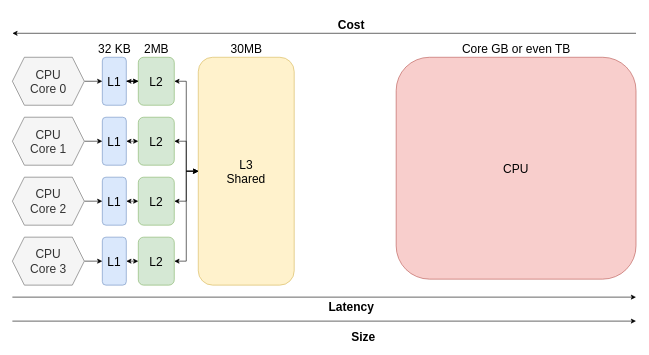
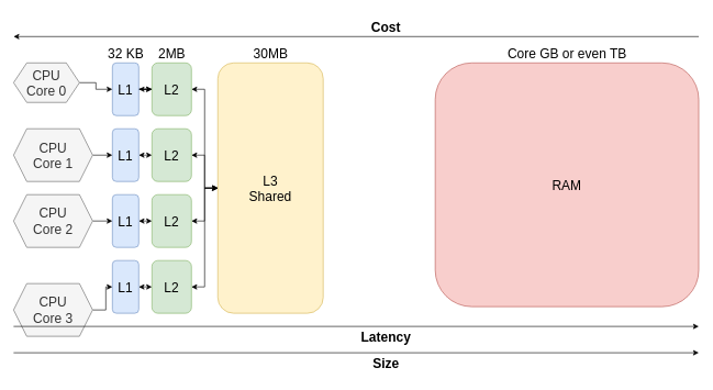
  <mxCell id="0" />
  <mxCell id="1" parent="0" />
  <mxCell id="2" style="edgeStyle=orthogonalEdgeStyle;rounded=0;orthogonalLoop=1;jettySize=auto;html=1;exitX=1;exitY=0.5;exitDx=0;exitDy=0;entryX=0;entryY=0.5;entryDx=0;entryDy=0;fontSize=20;" edge="1" parent="1" source="3" target="6"><mxGeometry relative="1" as="geometry" /></mxCell>
- <mxCell id="3" value="CPU&lt;br&gt;Core 0" style="shape=hexagon;perimeter=hexagonPerimeter2;whiteSpace=wrap;html=1;fixedSize=1;fillColor=#f5f5f5;fontColor=#333333;strokeColor=#666666;fontSize=20;" vertex="1" parent="1"><mxGeometry x="20" y="95" width="120" height="80" as="geometry" /></mxCell>
+ <mxCell id="3" value="CPU&lt;br&gt;Core 0" style="shape=hexagon;perimeter=hexagonPerimeter2;whiteSpace=wrap;html=1;fixedSize=1;fillColor=#f5f5f5;fontColor=#333333;strokeColor=#666666;fontSize=20;" vertex="1" parent="1"><mxGeometry x="20" y="95" width="100" height="60" as="geometry" /></mxCell>
  <mxCell id="4" style="edgeStyle=orthogonalEdgeStyle;rounded=0;orthogonalLoop=1;jettySize=auto;html=1;exitX=1;exitY=0.5;exitDx=0;exitDy=0;entryX=0;entryY=0.5;entryDx=0;entryDy=0;fontSize=20;" edge="1" parent="1" source="6" target="8"><mxGeometry relative="1" as="geometry" /></mxCell>
  <mxCell id="5" value="" style="edgeStyle=orthogonalEdgeStyle;rounded=0;orthogonalLoop=1;jettySize=auto;html=1;startArrow=classic;startFill=1;fontSize=20;" edge="1" parent="1" source="6" target="8"><mxGeometry relative="1" as="geometry" /></mxCell>
  <mxCell id="6" value="L1" style="rounded=1;whiteSpace=wrap;html=1;fillColor=#dae8fc;strokeColor=#6c8ebf;fontSize=20;" vertex="1" parent="1"><mxGeometry x="170" y="95" width="40" height="80" as="geometry" /></mxCell>
  <mxCell id="7" style="edgeStyle=orthogonalEdgeStyle;rounded=0;orthogonalLoop=1;jettySize=auto;html=1;exitX=1;exitY=0.5;exitDx=0;exitDy=0;entryX=0;entryY=0.5;entryDx=0;entryDy=0;startArrow=classic;startFill=1;fontSize=20;" edge="1" parent="1" source="8" target="9"><mxGeometry relative="1" as="geometry" /></mxCell>
  <mxCell id="8" value="L2" style="rounded=1;whiteSpace=wrap;html=1;fillColor=#d5e8d4;strokeColor=#82b366;fontSize=20;" vertex="1" parent="1"><mxGeometry x="230" y="95" width="60" height="80" as="geometry" /></mxCell>
  <mxCell id="9" value="L3&lt;br&gt;Shared" style="rounded=1;whiteSpace=wrap;html=1;fillColor=#fff2cc;strokeColor=#d6b656;fontSize=20;" vertex="1" parent="1"><mxGeometry x="330" y="95" width="160" height="380" as="geometry" /></mxCell>
  <mxCell id="10" style="edgeStyle=orthogonalEdgeStyle;rounded=0;orthogonalLoop=1;jettySize=auto;html=1;exitX=1;exitY=0.5;exitDx=0;exitDy=0;entryX=0;entryY=0.5;entryDx=0;entryDy=0;fontSize=20;" edge="1" parent="1" source="11" target="13"><mxGeometry relative="1" as="geometry" /></mxCell>
  <mxCell id="11" value="CPU&lt;br&gt;Core 1" style="shape=hexagon;perimeter=hexagonPerimeter2;whiteSpace=wrap;html=1;fixedSize=1;fillColor=#f5f5f5;fontColor=#333333;strokeColor=#666666;fontSize=20;" vertex="1" parent="1"><mxGeometry x="20" y="195" width="120" height="80" as="geometry" /></mxCell>
  <mxCell id="12" style="edgeStyle=orthogonalEdgeStyle;rounded=0;orthogonalLoop=1;jettySize=auto;html=1;exitX=1;exitY=0.5;exitDx=0;exitDy=0;entryX=0;entryY=0.5;entryDx=0;entryDy=0;startArrow=classic;startFill=1;fontSize=20;" edge="1" parent="1" source="13" target="15"><mxGeometry relative="1" as="geometry" /></mxCell>
  <mxCell id="13" value="L1" style="rounded=1;whiteSpace=wrap;html=1;fillColor=#dae8fc;strokeColor=#6c8ebf;fontSize=20;" vertex="1" parent="1"><mxGeometry x="170" y="195" width="40" height="80" as="geometry" /></mxCell>
  <mxCell id="14" style="edgeStyle=orthogonalEdgeStyle;rounded=0;orthogonalLoop=1;jettySize=auto;html=1;exitX=1;exitY=0.5;exitDx=0;exitDy=0;entryX=0;entryY=0.5;entryDx=0;entryDy=0;startArrow=classic;startFill=1;fontSize=20;" edge="1" parent="1" source="15" target="9"><mxGeometry relative="1" as="geometry" /></mxCell>
  <mxCell id="15" value="L2" style="rounded=1;whiteSpace=wrap;html=1;fillColor=#d5e8d4;strokeColor=#82b366;fontSize=20;" vertex="1" parent="1"><mxGeometry x="230" y="195" width="60" height="80" as="geometry" /></mxCell>
  <mxCell id="16" style="edgeStyle=orthogonalEdgeStyle;rounded=0;orthogonalLoop=1;jettySize=auto;html=1;exitX=1;exitY=0.5;exitDx=0;exitDy=0;entryX=0;entryY=0.5;entryDx=0;entryDy=0;fontSize=20;" edge="1" parent="1" source="17" target="19"><mxGeometry relative="1" as="geometry" /></mxCell>
  <mxCell id="17" value="CPU&lt;br&gt;Core 2" style="shape=hexagon;perimeter=hexagonPerimeter2;whiteSpace=wrap;html=1;fixedSize=1;fillColor=#f5f5f5;fontColor=#333333;strokeColor=#666666;fontSize=20;" vertex="1" parent="1"><mxGeometry x="20" y="295" width="120" height="80" as="geometry" /></mxCell>
  <mxCell id="18" style="edgeStyle=orthogonalEdgeStyle;rounded=0;orthogonalLoop=1;jettySize=auto;html=1;exitX=1;exitY=0.5;exitDx=0;exitDy=0;entryX=0;entryY=0.5;entryDx=0;entryDy=0;startArrow=classic;startFill=1;fontSize=20;" edge="1" parent="1" source="19" target="21"><mxGeometry relative="1" as="geometry" /></mxCell>
  <mxCell id="19" value="L1" style="rounded=1;whiteSpace=wrap;html=1;fillColor=#dae8fc;strokeColor=#6c8ebf;fontSize=20;" vertex="1" parent="1"><mxGeometry x="170" y="295" width="40" height="80" as="geometry" /></mxCell>
  <mxCell id="20" style="edgeStyle=orthogonalEdgeStyle;rounded=0;orthogonalLoop=1;jettySize=auto;html=1;exitX=1;exitY=0.5;exitDx=0;exitDy=0;entryX=0;entryY=0.5;entryDx=0;entryDy=0;startArrow=classic;startFill=1;fontSize=20;" edge="1" parent="1" source="21" target="9"><mxGeometry relative="1" as="geometry" /></mxCell>
  <mxCell id="21" value="L2" style="rounded=1;whiteSpace=wrap;html=1;fillColor=#d5e8d4;strokeColor=#82b366;fontSize=20;" vertex="1" parent="1"><mxGeometry x="230" y="295" width="60" height="80" as="geometry" /></mxCell>
  <mxCell id="22" style="edgeStyle=orthogonalEdgeStyle;rounded=0;orthogonalLoop=1;jettySize=auto;html=1;exitX=1;exitY=0.5;exitDx=0;exitDy=0;entryX=0;entryY=0.5;entryDx=0;entryDy=0;fontSize=20;" edge="1" parent="1" source="23" target="25"><mxGeometry relative="1" as="geometry" /></mxCell>
- <mxCell id="23" value="CPU&lt;br&gt;Core 3" style="shape=hexagon;perimeter=hexagonPerimeter2;whiteSpace=wrap;html=1;fixedSize=1;fillColor=#f5f5f5;fontColor=#333333;strokeColor=#666666;fontSize=20;" vertex="1" parent="1"><mxGeometry x="20" y="395" width="120" height="80" as="geometry" /></mxCell>
+ <mxCell id="23" value="CPU&lt;br&gt;Core 3" style="shape=hexagon;perimeter=hexagonPerimeter2;whiteSpace=wrap;html=1;fixedSize=1;fillColor=#f5f5f5;fontColor=#333333;strokeColor=#666666;fontSize=20;" vertex="1" parent="1"><mxGeometry x="20" y="430" width="120" height="80" as="geometry" /></mxCell>
  <mxCell id="24" style="edgeStyle=orthogonalEdgeStyle;rounded=0;orthogonalLoop=1;jettySize=auto;html=1;exitX=1;exitY=0.5;exitDx=0;exitDy=0;entryX=0;entryY=0.5;entryDx=0;entryDy=0;startArrow=classic;startFill=1;fontSize=20;" edge="1" parent="1" source="25" target="27"><mxGeometry relative="1" as="geometry" /></mxCell>
  <mxCell id="25" value="L1" style="rounded=1;whiteSpace=wrap;html=1;fillColor=#dae8fc;strokeColor=#6c8ebf;fontSize=20;" vertex="1" parent="1"><mxGeometry x="170" y="395" width="40" height="80" as="geometry" /></mxCell>
  <mxCell id="26" style="edgeStyle=orthogonalEdgeStyle;rounded=0;orthogonalLoop=1;jettySize=auto;html=1;exitX=1;exitY=0.5;exitDx=0;exitDy=0;entryX=0;entryY=0.5;entryDx=0;entryDy=0;startArrow=classic;startFill=1;fontSize=20;" edge="1" parent="1" source="27" target="9"><mxGeometry relative="1" as="geometry" /></mxCell>
  <mxCell id="27" value="L2" style="rounded=1;whiteSpace=wrap;html=1;fillColor=#d5e8d4;strokeColor=#82b366;fontSize=20;" vertex="1" parent="1"><mxGeometry x="230" y="395" width="60" height="80" as="geometry" /></mxCell>
  <mxCell id="28" value="" style="endArrow=classic;html=1;rounded=0;fontSize=20;" edge="1" parent="1"><mxGeometry width="50" height="50" relative="1" as="geometry"><mxPoint x="20" y="495" as="sourcePoint" /><mxPoint x="1060" y="495" as="targetPoint" /></mxGeometry></mxCell>
  <mxCell id="29" value="Latency" style="text;html=1;align=center;verticalAlign=middle;resizable=0;points=[];autosize=1;strokeColor=none;fillColor=none;fontStyle=1;fontSize=20;" vertex="1" parent="1"><mxGeometry x="540" y="490" width="90" height="40" as="geometry" /></mxCell>
  <mxCell id="30" value="" style="endArrow=classic;html=1;rounded=0;fontSize=20;" edge="1" parent="1"><mxGeometry width="50" height="50" relative="1" as="geometry"><mxPoint x="20" y="535" as="sourcePoint" /><mxPoint x="1060" y="535" as="targetPoint" /></mxGeometry></mxCell>
- <mxCell id="31" value="Size" style="text;html=1;align=center;verticalAlign=middle;resizable=0;points=[];autosize=1;strokeColor=none;fillColor=none;fontStyle=1;fontSize=20;" vertex="1" parent="1"><mxGeometry x="575" y="540" width="60" height="40" as="geometry" /></mxCell>
+ <mxCell id="31" value="Size" style="text;html=1;align=center;verticalAlign=middle;resizable=0;points=[];autosize=1;strokeColor=none;fillColor=none;fontStyle=1;fontSize=20;" vertex="1" parent="1"><mxGeometry x="555" y="530" width="60" height="40" as="geometry" /></mxCell>
  <mxCell id="32" value="Cost" style="text;html=1;align=center;verticalAlign=middle;resizable=0;points=[];autosize=1;strokeColor=none;fillColor=none;fontStyle=1;fontSize=20;" vertex="1" parent="1"><mxGeometry x="555" y="20" width="60" height="40" as="geometry" /></mxCell>
  <mxCell id="33" value="" style="endArrow=classic;html=1;rounded=0;fontSize=20;" edge="1" parent="1"><mxGeometry width="50" height="50" relative="1" as="geometry"><mxPoint x="1060" y="55" as="sourcePoint" /><mxPoint x="20" y="55" as="targetPoint" /></mxGeometry></mxCell>
  <mxCell id="34" value="32 KB" style="text;html=1;align=center;verticalAlign=middle;resizable=0;points=[];autosize=1;strokeColor=none;fillColor=none;fontSize=20;" vertex="1" parent="1"><mxGeometry x="150" y="60" width="80" height="40" as="geometry" /></mxCell>
  <mxCell id="35" value="2MB" style="text;html=1;align=center;verticalAlign=middle;resizable=0;points=[];autosize=1;strokeColor=none;fillColor=none;fontSize=20;" vertex="1" parent="1"><mxGeometry x="230" y="60" width="60" height="40" as="geometry" /></mxCell>
  <mxCell id="36" value="30MB" style="text;html=1;align=center;verticalAlign=middle;resizable=0;points=[];autosize=1;strokeColor=none;fillColor=none;fontSize=20;" vertex="1" parent="1"><mxGeometry x="370" y="60" width="80" height="40" as="geometry" /></mxCell>
  <mxCell id="37" value="Core GB or even TB" style="text;html=1;align=center;verticalAlign=middle;resizable=0;points=[];autosize=1;strokeColor=none;fillColor=none;fontSize=20;" vertex="1" parent="1"><mxGeometry x="745" y="60" width="230" height="40" as="geometry" /></mxCell>
- <mxCell id="38" value="CPU" style="rounded=1;whiteSpace=wrap;html=1;fillColor=#f8cecc;strokeColor=#b85450;fontSize=20;" vertex="1" parent="1"><mxGeometry x="660" y="95" width="400" height="370" as="geometry" /></mxCell>
+ <mxCell id="38" value="RAM" style="rounded=1;whiteSpace=wrap;html=1;fillColor=#f8cecc;strokeColor=#b85450;fontSize=20;" vertex="1" parent="1"><mxGeometry x="660" y="95" width="400" height="370" as="geometry" /></mxCell>
